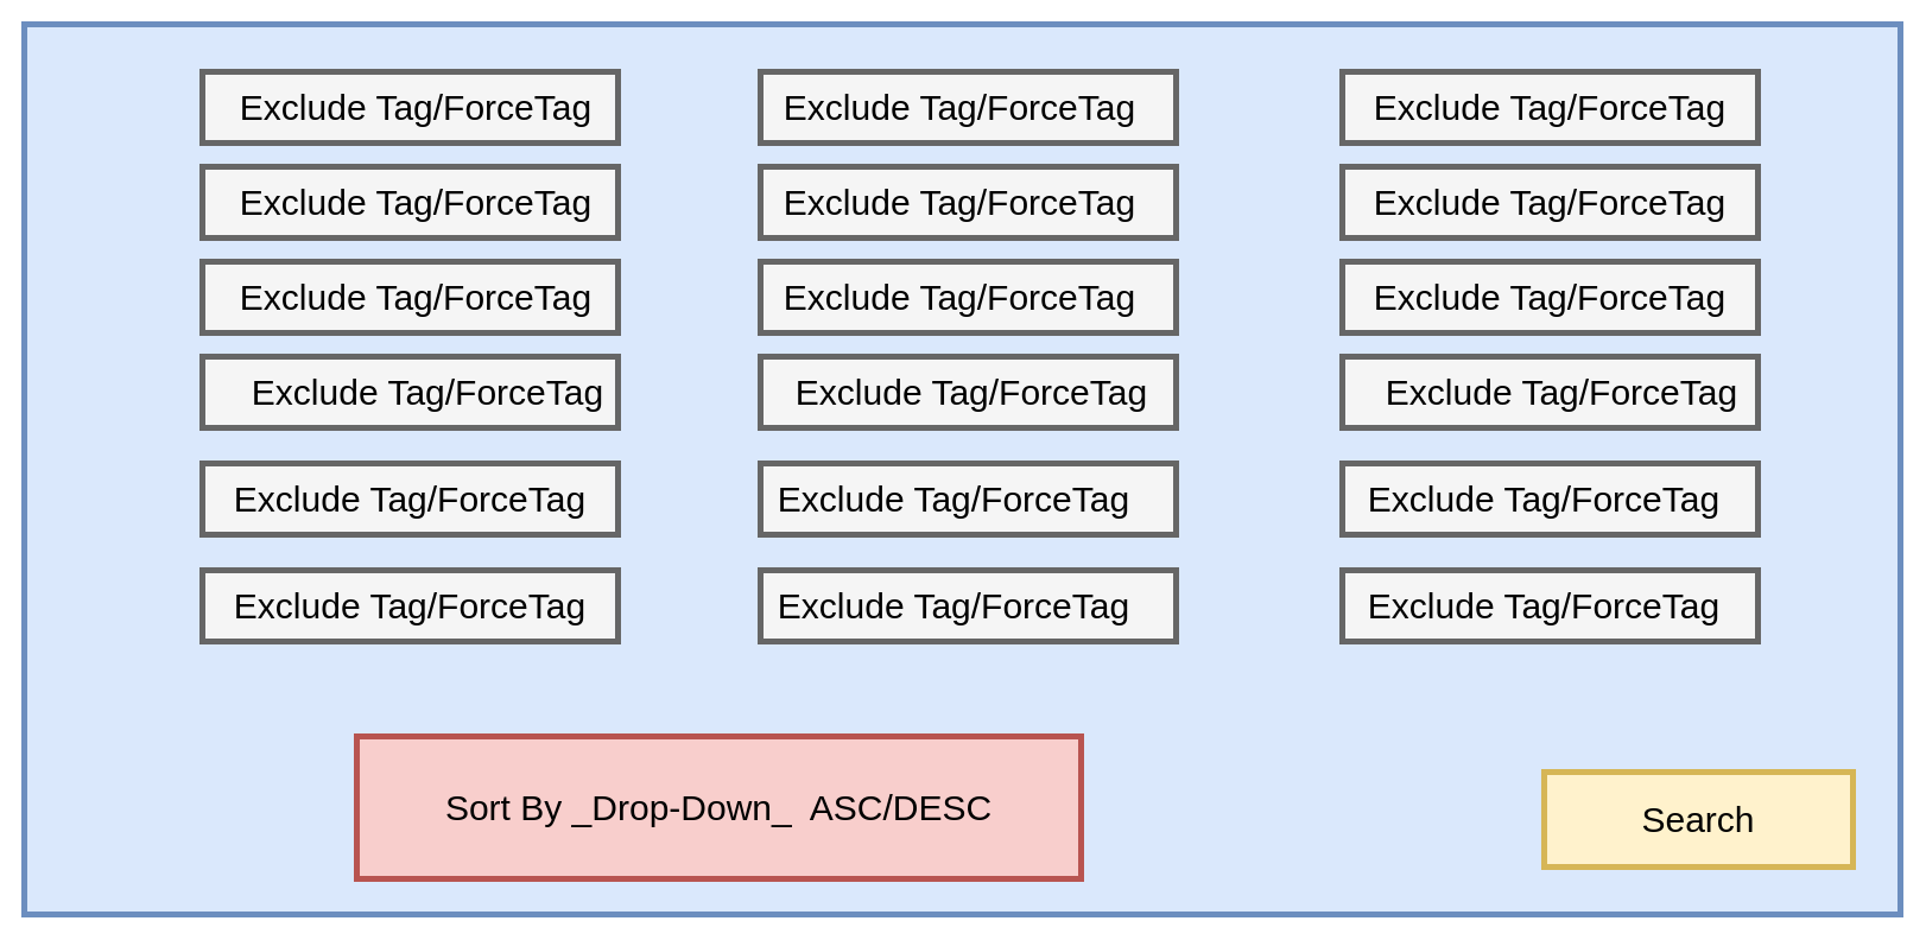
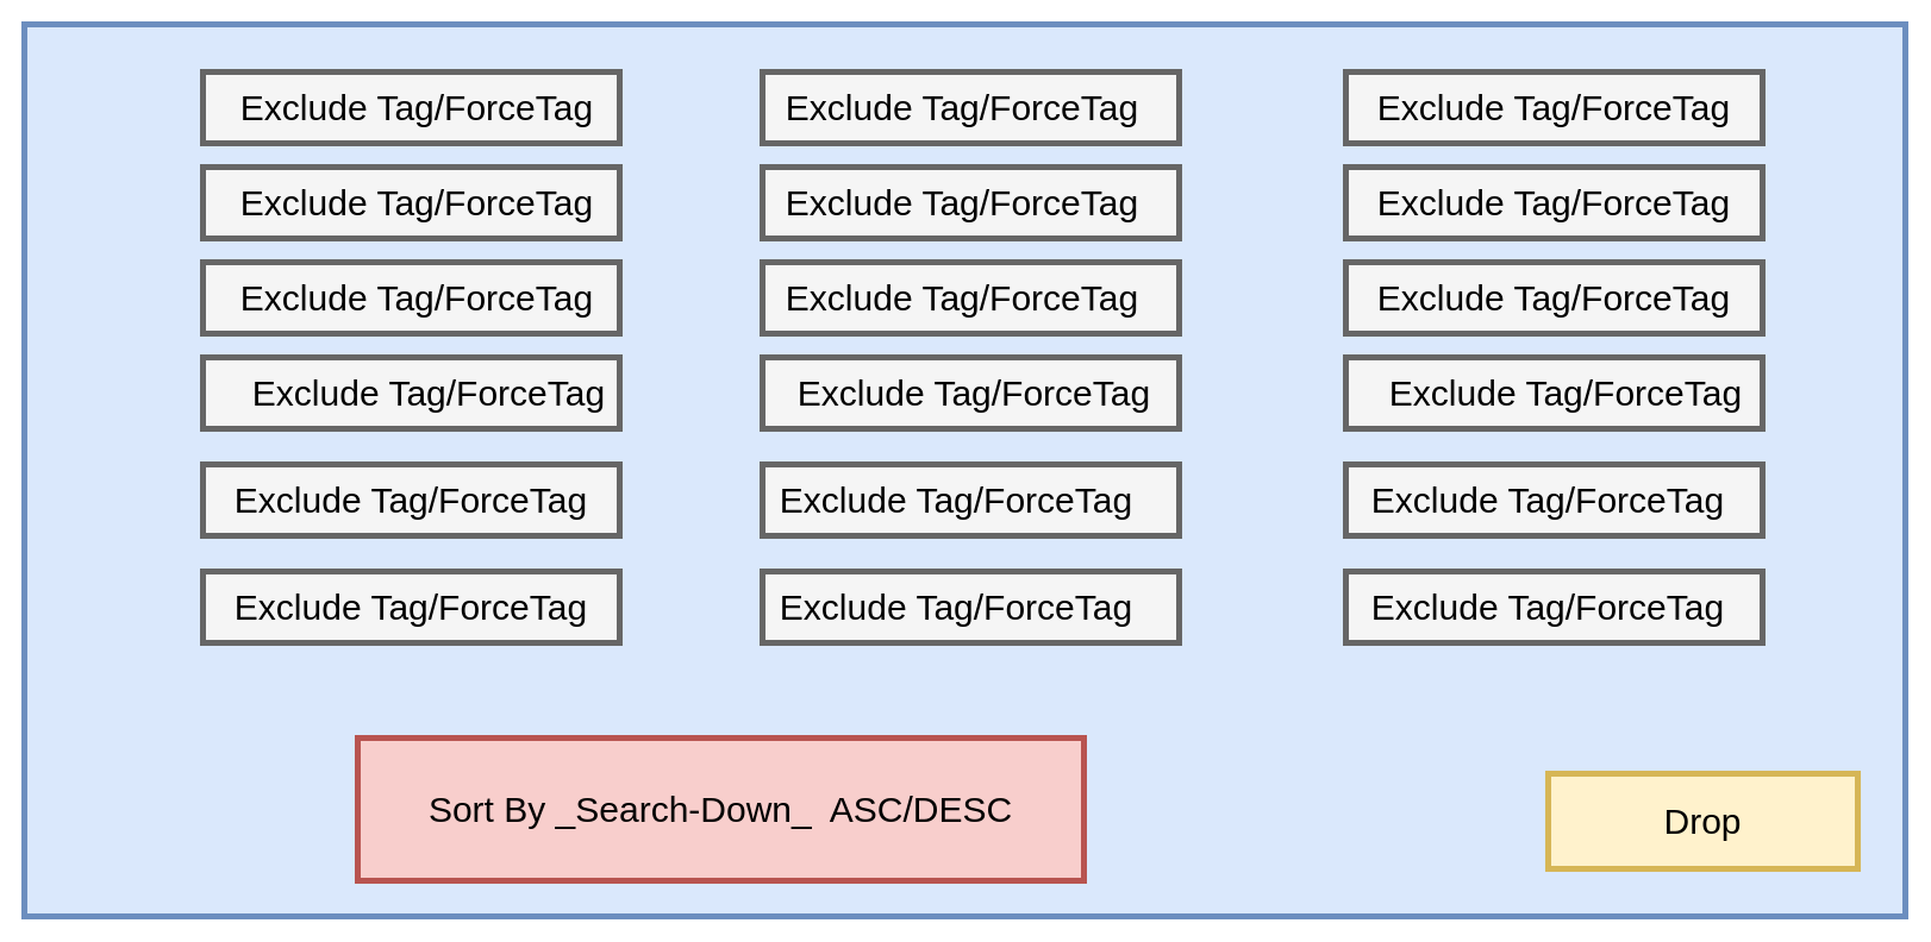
  <mxCell id="0" />
  <mxCell id="1" parent="0" />
  <mxCell id="2" value="" style="rounded=0;whiteSpace=wrap;html=1;strokeWidth=5;fillColor=#dae8fc;strokeColor=#6c8ebf;" vertex="1" parent="1"><mxGeometry x="20" y="20" width="1580" height="750" as="geometry" /></mxCell>
  <mxCell id="3" value="" style="rounded=0;whiteSpace=wrap;html=1;strokeWidth=5;fillColor=#fff2cc;strokeColor=#d6b656;" vertex="1" parent="1"><mxGeometry x="1300" y="650" width="260" height="80" as="geometry" /></mxCell>
- <mxCell id="4" value="Search" style="text;html=1;strokeColor=none;fillColor=none;align=center;verticalAlign=middle;whiteSpace=wrap;rounded=0;fontSize=30;" vertex="1" parent="1"><mxGeometry x="1315" y="630" width="230" height="120" as="geometry" /></mxCell>
+ <mxCell id="4" value="Drop" style="text;html=1;strokeColor=none;fillColor=none;align=center;verticalAlign=middle;whiteSpace=wrap;rounded=0;fontSize=30;" vertex="1" parent="1"><mxGeometry x="1315" y="630" width="230" height="120" as="geometry" /></mxCell>
  <mxCell id="5" value="" style="rounded=0;whiteSpace=wrap;html=1;strokeWidth=5;fontSize=30;fillColor=#f5f5f5;strokeColor=#666666;fontColor=#333333;" vertex="1" parent="1"><mxGeometry x="170" y="60" width="350" height="60" as="geometry" /></mxCell>
  <mxCell id="6" value="" style="rounded=0;whiteSpace=wrap;html=1;strokeWidth=5;fontSize=30;fillColor=#f5f5f5;strokeColor=#666666;fontColor=#333333;" vertex="1" parent="1"><mxGeometry x="640" y="60" width="350" height="60" as="geometry" /></mxCell>
  <mxCell id="7" value="" style="rounded=0;whiteSpace=wrap;html=1;strokeWidth=5;fontSize=30;fillColor=#f5f5f5;strokeColor=#666666;fontColor=#333333;" vertex="1" parent="1"><mxGeometry x="1130" y="60" width="350" height="60" as="geometry" /></mxCell>
  <mxCell id="8" value="" style="rounded=0;whiteSpace=wrap;html=1;strokeWidth=5;fontSize=30;fillColor=#f5f5f5;strokeColor=#666666;fontColor=#333333;" vertex="1" parent="1"><mxGeometry x="170" y="140" width="350" height="60" as="geometry" /></mxCell>
  <mxCell id="9" value="" style="rounded=0;whiteSpace=wrap;html=1;strokeWidth=5;fontSize=30;fillColor=#f5f5f5;strokeColor=#666666;fontColor=#333333;" vertex="1" parent="1"><mxGeometry x="640" y="140" width="350" height="60" as="geometry" /></mxCell>
  <mxCell id="10" value="" style="rounded=0;whiteSpace=wrap;html=1;strokeWidth=5;fontSize=30;fillColor=#f5f5f5;strokeColor=#666666;fontColor=#333333;" vertex="1" parent="1"><mxGeometry x="1130" y="140" width="350" height="60" as="geometry" /></mxCell>
  <mxCell id="11" value="" style="rounded=0;whiteSpace=wrap;html=1;strokeWidth=5;fontSize=30;fillColor=#f5f5f5;strokeColor=#666666;fontColor=#333333;" vertex="1" parent="1"><mxGeometry x="170" y="220" width="350" height="60" as="geometry" /></mxCell>
  <mxCell id="12" value="" style="rounded=0;whiteSpace=wrap;html=1;strokeWidth=5;fontSize=30;fillColor=#f5f5f5;strokeColor=#666666;fontColor=#333333;" vertex="1" parent="1"><mxGeometry x="640" y="220" width="350" height="60" as="geometry" /></mxCell>
  <mxCell id="13" value="" style="rounded=0;whiteSpace=wrap;html=1;strokeWidth=5;fontSize=30;fillColor=#f5f5f5;strokeColor=#666666;fontColor=#333333;" vertex="1" parent="1"><mxGeometry x="1130" y="220" width="350" height="60" as="geometry" /></mxCell>
  <mxCell id="14" value="" style="rounded=0;whiteSpace=wrap;html=1;strokeWidth=5;fontSize=30;fillColor=#f5f5f5;strokeColor=#666666;fontColor=#333333;" vertex="1" parent="1"><mxGeometry x="170" y="300" width="350" height="60" as="geometry" /></mxCell>
  <mxCell id="15" value="" style="rounded=0;whiteSpace=wrap;html=1;strokeWidth=5;fontSize=30;fillColor=#f5f5f5;strokeColor=#666666;fontColor=#333333;" vertex="1" parent="1"><mxGeometry x="640" y="300" width="350" height="60" as="geometry" /></mxCell>
  <mxCell id="16" value="" style="rounded=0;whiteSpace=wrap;html=1;strokeWidth=5;fontSize=30;fillColor=#f5f5f5;strokeColor=#666666;fontColor=#333333;" vertex="1" parent="1"><mxGeometry x="1130" y="300" width="350" height="60" as="geometry" /></mxCell>
  <mxCell id="17" value="" style="rounded=0;whiteSpace=wrap;html=1;strokeWidth=5;fontSize=30;fillColor=#f5f5f5;strokeColor=#666666;fontColor=#333333;" vertex="1" parent="1"><mxGeometry x="170" y="390" width="350" height="60" as="geometry" /></mxCell>
  <mxCell id="18" value="" style="rounded=0;whiteSpace=wrap;html=1;strokeWidth=5;fontSize=30;fillColor=#f5f5f5;strokeColor=#666666;fontColor=#333333;" vertex="1" parent="1"><mxGeometry x="640" y="390" width="350" height="60" as="geometry" /></mxCell>
  <mxCell id="19" value="" style="rounded=0;whiteSpace=wrap;html=1;strokeWidth=5;fontSize=30;fillColor=#f5f5f5;strokeColor=#666666;fontColor=#333333;" vertex="1" parent="1"><mxGeometry x="1130" y="390" width="350" height="60" as="geometry" /></mxCell>
  <mxCell id="20" value="" style="rounded=0;whiteSpace=wrap;html=1;strokeWidth=5;fontSize=30;fillColor=#f5f5f5;strokeColor=#666666;fontColor=#333333;" vertex="1" parent="1"><mxGeometry x="170" y="480" width="350" height="60" as="geometry" /></mxCell>
  <mxCell id="21" value="" style="rounded=0;whiteSpace=wrap;html=1;strokeWidth=5;fontSize=30;fillColor=#f5f5f5;strokeColor=#666666;fontColor=#333333;" vertex="1" parent="1"><mxGeometry x="640" y="480" width="350" height="60" as="geometry" /></mxCell>
  <mxCell id="22" value="" style="rounded=0;whiteSpace=wrap;html=1;strokeWidth=5;fontSize=30;fillColor=#f5f5f5;strokeColor=#666666;fontColor=#333333;" vertex="1" parent="1"><mxGeometry x="1130" y="480" width="350" height="60" as="geometry" /></mxCell>
  <mxCell id="23" value="" style="rounded=0;whiteSpace=wrap;html=1;strokeWidth=5;fontSize=30;fillColor=#f8cecc;strokeColor=#b85450;" vertex="1" parent="1"><mxGeometry x="300" y="620" width="610" height="120" as="geometry" /></mxCell>
- <mxCell id="24" value="Sort By _Drop-Down_&amp;nbsp; ASC/DESC" style="text;html=1;strokeColor=none;fillColor=none;align=center;verticalAlign=middle;whiteSpace=wrap;rounded=0;fontSize=30;" vertex="1" parent="1"><mxGeometry x="290" y="620" width="630" height="120" as="geometry" /></mxCell>
+ <mxCell id="24" value="Sort By _Search-Down_&amp;nbsp; ASC/DESC" style="text;html=1;strokeColor=none;fillColor=none;align=center;verticalAlign=middle;whiteSpace=wrap;rounded=0;fontSize=30;" vertex="1" parent="1"><mxGeometry x="290" y="620" width="630" height="120" as="geometry" /></mxCell>
  <mxCell id="25" value="Exclude Tag/ForceTag" style="text;html=1;strokeColor=none;fillColor=none;align=center;verticalAlign=middle;whiteSpace=wrap;rounded=0;fontSize=30;" vertex="1" parent="1"><mxGeometry x="150" y="30" width="400" height="120" as="geometry" /></mxCell>
  <mxCell id="26" value="Exclude Tag/ForceTag" style="text;html=1;strokeColor=none;fillColor=none;align=center;verticalAlign=middle;whiteSpace=wrap;rounded=0;fontSize=30;" vertex="1" parent="1"><mxGeometry x="150" y="110" width="400" height="120" as="geometry" /></mxCell>
  <mxCell id="27" value="Exclude Tag/ForceTag" style="text;html=1;strokeColor=none;fillColor=none;align=center;verticalAlign=middle;whiteSpace=wrap;rounded=0;fontSize=30;" vertex="1" parent="1"><mxGeometry x="150" y="190" width="400" height="120" as="geometry" /></mxCell>
  <mxCell id="28" value="Exclude Tag/ForceTag" style="text;html=1;strokeColor=none;fillColor=none;align=center;verticalAlign=middle;whiteSpace=wrap;rounded=0;fontSize=30;" vertex="1" parent="1"><mxGeometry x="160" y="270" width="400" height="120" as="geometry" /></mxCell>
  <mxCell id="29" value="Exclude Tag/ForceTag" style="text;html=1;strokeColor=none;fillColor=none;align=center;verticalAlign=middle;whiteSpace=wrap;rounded=0;fontSize=30;" vertex="1" parent="1"><mxGeometry x="145" y="360" width="400" height="120" as="geometry" /></mxCell>
  <mxCell id="30" value="Exclude Tag/ForceTag" style="text;html=1;strokeColor=none;fillColor=none;align=center;verticalAlign=middle;whiteSpace=wrap;rounded=0;fontSize=30;" vertex="1" parent="1"><mxGeometry x="145" y="450" width="400" height="120" as="geometry" /></mxCell>
  <mxCell id="31" value="Exclude Tag/ForceTag" style="text;html=1;strokeColor=none;fillColor=none;align=center;verticalAlign=middle;whiteSpace=wrap;rounded=0;fontSize=30;" vertex="1" parent="1"><mxGeometry x="608" y="30" width="400" height="120" as="geometry" /></mxCell>
  <mxCell id="32" value="Exclude Tag/ForceTag" style="text;html=1;strokeColor=none;fillColor=none;align=center;verticalAlign=middle;whiteSpace=wrap;rounded=0;fontSize=30;" vertex="1" parent="1"><mxGeometry x="608" y="110" width="400" height="120" as="geometry" /></mxCell>
  <mxCell id="33" value="Exclude Tag/ForceTag" style="text;html=1;strokeColor=none;fillColor=none;align=center;verticalAlign=middle;whiteSpace=wrap;rounded=0;fontSize=30;" vertex="1" parent="1"><mxGeometry x="608" y="190" width="400" height="120" as="geometry" /></mxCell>
  <mxCell id="34" value="Exclude Tag/ForceTag" style="text;html=1;strokeColor=none;fillColor=none;align=center;verticalAlign=middle;whiteSpace=wrap;rounded=0;fontSize=30;" vertex="1" parent="1"><mxGeometry x="618" y="270" width="400" height="120" as="geometry" /></mxCell>
  <mxCell id="35" value="Exclude Tag/ForceTag" style="text;html=1;strokeColor=none;fillColor=none;align=center;verticalAlign=middle;whiteSpace=wrap;rounded=0;fontSize=30;" vertex="1" parent="1"><mxGeometry x="603" y="360" width="400" height="120" as="geometry" /></mxCell>
  <mxCell id="36" value="Exclude Tag/ForceTag" style="text;html=1;strokeColor=none;fillColor=none;align=center;verticalAlign=middle;whiteSpace=wrap;rounded=0;fontSize=30;" vertex="1" parent="1"><mxGeometry x="603" y="450" width="400" height="120" as="geometry" /></mxCell>
  <mxCell id="37" value="Exclude Tag/ForceTag" style="text;html=1;strokeColor=none;fillColor=none;align=center;verticalAlign=middle;whiteSpace=wrap;rounded=0;fontSize=30;" vertex="1" parent="1"><mxGeometry x="1105" y="30" width="400" height="120" as="geometry" /></mxCell>
  <mxCell id="38" value="Exclude Tag/ForceTag" style="text;html=1;strokeColor=none;fillColor=none;align=center;verticalAlign=middle;whiteSpace=wrap;rounded=0;fontSize=30;" vertex="1" parent="1"><mxGeometry x="1105" y="110" width="400" height="120" as="geometry" /></mxCell>
  <mxCell id="39" value="Exclude Tag/ForceTag" style="text;html=1;strokeColor=none;fillColor=none;align=center;verticalAlign=middle;whiteSpace=wrap;rounded=0;fontSize=30;" vertex="1" parent="1"><mxGeometry x="1105" y="190" width="400" height="120" as="geometry" /></mxCell>
  <mxCell id="40" value="Exclude Tag/ForceTag" style="text;html=1;strokeColor=none;fillColor=none;align=center;verticalAlign=middle;whiteSpace=wrap;rounded=0;fontSize=30;" vertex="1" parent="1"><mxGeometry x="1115" y="270" width="400" height="120" as="geometry" /></mxCell>
  <mxCell id="41" value="Exclude Tag/ForceTag" style="text;html=1;strokeColor=none;fillColor=none;align=center;verticalAlign=middle;whiteSpace=wrap;rounded=0;fontSize=30;" vertex="1" parent="1"><mxGeometry x="1100" y="360" width="400" height="120" as="geometry" /></mxCell>
  <mxCell id="42" value="Exclude Tag/ForceTag" style="text;html=1;strokeColor=none;fillColor=none;align=center;verticalAlign=middle;whiteSpace=wrap;rounded=0;fontSize=30;" vertex="1" parent="1"><mxGeometry x="1100" y="450" width="400" height="120" as="geometry" /></mxCell>
